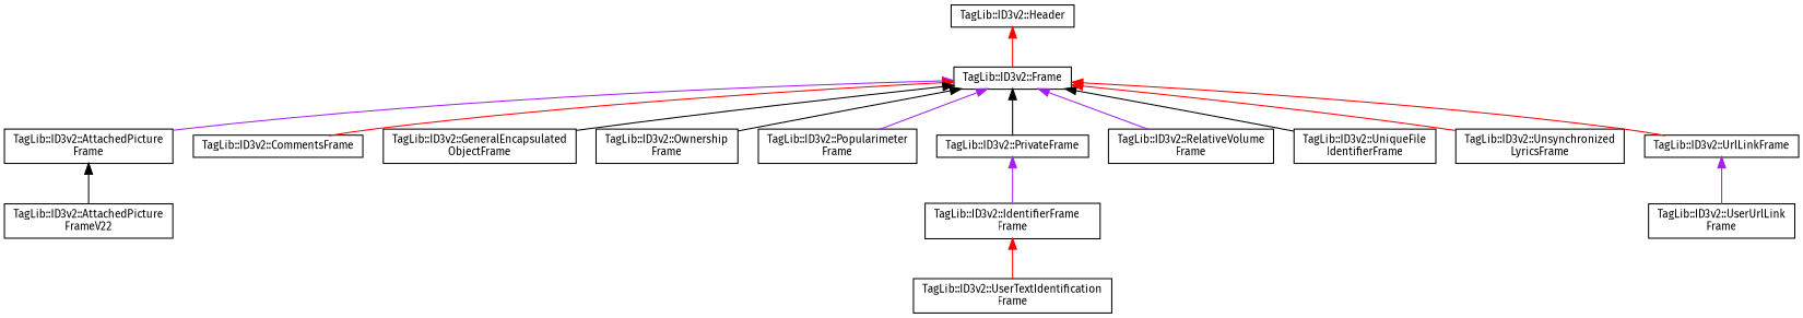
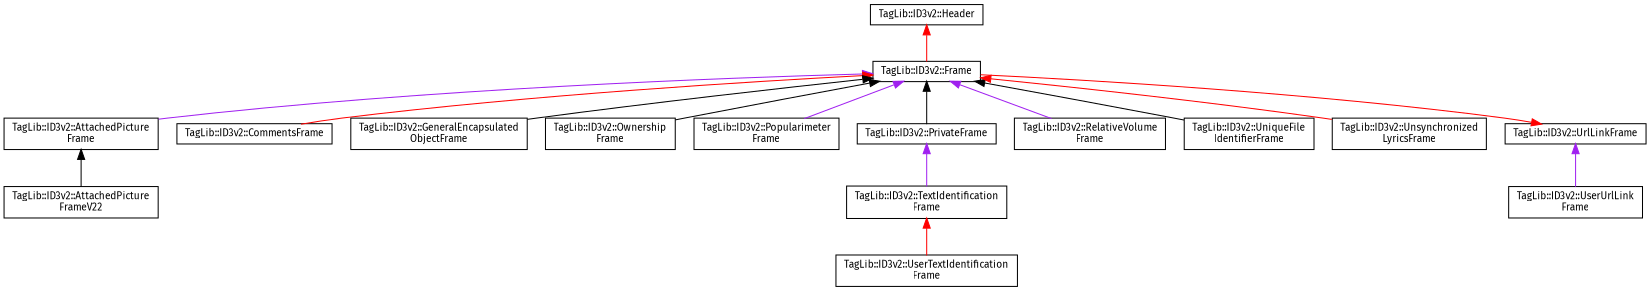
  digraph {
    fontname="Fira Sans"
    rankdir=TB
    node [color=black fillcolor=white fontname="Fira Sans" fontsize=10 shape=record style=filled]
    edge [color=red dir=back fontname="Fira Sans" fontsize=10 labelfontname=Helvetica labelfontsize=10 style=solid]
    n1 [height=0.2 label="TagLib::ID3v2::Header" width=0.4]
    n2 [height=0.2 label="TagLib::ID3v2::Frame" width=0.4]
    n3 [height=0.2 label="TagLib::ID3v2::AttachedPicture\lFrame" width=0.4]
    n4 [height=0.2 label="TagLib::ID3v2::CommentsFrame" width=0.4]
    n5 [height=0.2 label="TagLib::ID3v2::GeneralEncapsulated\lObjectFrame" width=0.4]
    n6 [height=0.2 label="TagLib::ID3v2::Ownership\lFrame" width=0.4]
    n7 [height=0.2 label="TagLib::ID3v2::Popularimeter\lFrame" width=0.4]
    n8 [height=0.2 label="TagLib::ID3v2::PrivateFrame" width=0.4]
    n9 [height=0.2 label="TagLib::ID3v2::RelativeVolume\lFrame" width=0.4]
    n10 [height=0.2 label="TagLib::ID3v2::UniqueFile\lIdentifierFrame" width=0.4]
    n11 [height=0.2 label="TagLib::ID3v2::Unsynchronized\lLyricsFrame" width=0.4]
    n12 [height=0.2 label="TagLib::ID3v2::UrlLinkFrame" width=0.4]
    n13 [height=0.2 label="TagLib::ID3v2::AttachedPicture\lFrameV22" width=0.4]
-   n14 [height=0.2 label="TagLib::ID3v2::IdentifierFrame\lFrame" width=0.4]
+   n14 [height=0.2 label="TagLib::ID3v2::TextIdentification\lFrame" width=0.4]
    n15 [height=0.2 label="TagLib::ID3v2::UserTextIdentification\lFrame" width=0.4]
    n16 [height=0.2 label="TagLib::ID3v2::UserUrlLink\lFrame" width=0.4]
    n1 -> n2
    n2 -> n3 [color=purple]
    n2 -> n4
    n2 -> n5 [color=black]
    n2 -> n6 [color=black]
    n2 -> n7 [color=purple]
    n2 -> n8 [color=black]
    n2 -> n9 [color=purple]
    n2 -> n10 [color=black]
    n2 -> n11
-   n2 -> n12
+   n12 -> n2
    n3 -> n13 [color=black]
    n8 -> n14 [color=purple]
    n12 -> n16 [color=purple]
    n14 -> n15
  }
